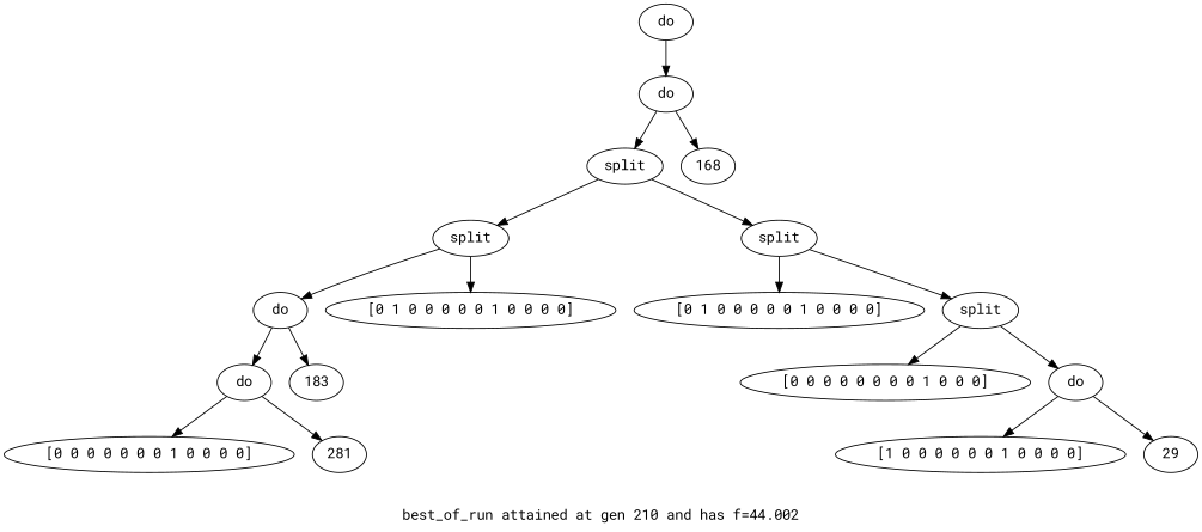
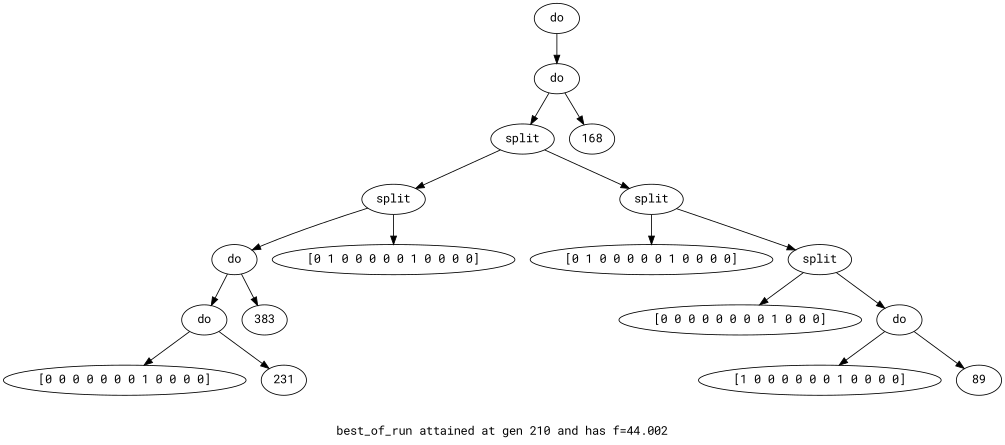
  digraph {
    fontname="Roboto Mono"
    label="\n\nbest_of_run attained at gen 210 and has f=44.002"
    node [fontname="Roboto Mono"]
    edge [fontname="Roboto Mono"]
    n1 [label=do]
    n2 [label=do]
    n3 [label=split]
    n4 [label=168]
    n5 [label=split]
    n6 [label=split]
    n7 [label=do]
    n8 [label="[0 1 0 0 0 0 0 1 0 0 0 0]"]
    n9 [label="[0 1 0 0 0 0 0 1 0 0 0 0]"]
    n10 [label=split]
    n11 [label=do]
-   n12 [label=183]
+   n12 [label=383]
    n13 [label="[0 0 0 0 0 0 0 1 0 0 0 0]"]
-   n14 [label=281]
+   n14 [label=231]
    n15 [label="[0 0 0 0 0 0 0 0 1 0 0 0]"]
    n16 [label=do]
    n17 [label="[1 0 0 0 0 0 0 1 0 0 0 0]"]
-   n18 [label=29]
+   n18 [label=89]
    n1 -> n2
    n2 -> n3
    n2 -> n4
    n3 -> n5
    n3 -> n6
    n5 -> n7
    n5 -> n8
    n6 -> n9
    n6 -> n10
    n7 -> n11
    n7 -> n12
    n10 -> n15
    n10 -> n16
    n11 -> n13
    n11 -> n14
    n16 -> n17
    n16 -> n18
  }
